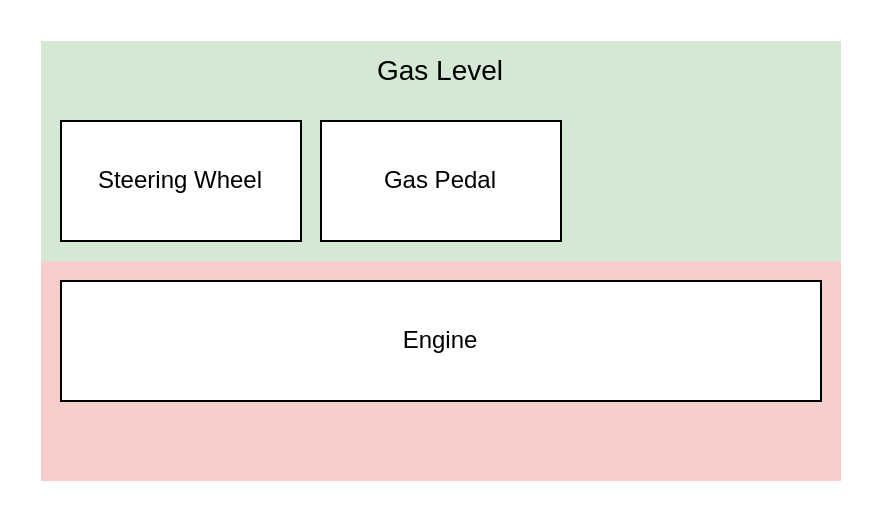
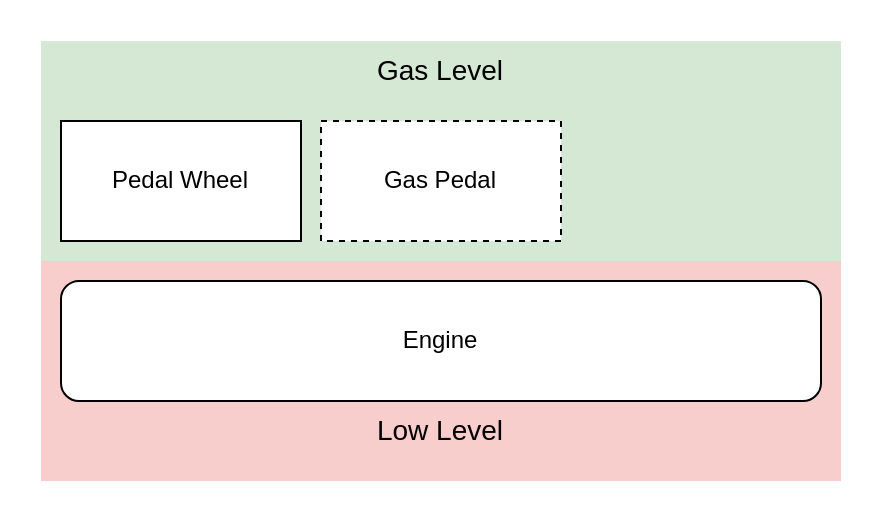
  <mxCell id="0" />
  <mxCell id="1" parent="0" />
  <mxCell id="2" value="" style="group" vertex="1" connectable="0" parent="1"><mxGeometry x="20" y="130" width="400" height="110" as="geometry" /></mxCell>
  <mxCell id="3" value="" style="rounded=0;whiteSpace=wrap;html=1;strokeColor=none;fillColor=#f8cecc;" vertex="1" parent="2"><mxGeometry width="400" height="110" as="geometry" /></mxCell>
+ <mxCell id="4" value="&lt;font style=&quot;font-size: 14px;&quot;&gt;Low Level&lt;/font&gt;" style="text;html=1;strokeColor=none;fillColor=none;align=center;verticalAlign=middle;whiteSpace=wrap;rounded=0;" vertex="1" parent="2"><mxGeometry x="160" y="70" width="80" height="30" as="geometry" /></mxCell>
  <mxCell id="5" value="" style="group" vertex="1" connectable="0" parent="1"><mxGeometry x="20" y="20" width="400" height="110" as="geometry" /></mxCell>
  <mxCell id="6" value="" style="rounded=0;whiteSpace=wrap;html=1;strokeColor=none;fillColor=#d5e8d4;" vertex="1" parent="5"><mxGeometry width="400" height="110" as="geometry" /></mxCell>
  <mxCell id="7" value="&lt;font style=&quot;font-size: 14px;&quot;&gt;Gas Level&lt;/font&gt;" style="text;html=1;strokeColor=none;fillColor=none;align=center;verticalAlign=middle;whiteSpace=wrap;rounded=0;" vertex="1" parent="5"><mxGeometry x="160" width="80" height="30" as="geometry" /></mxCell>
- <mxCell id="8" value="Engine" style="rounded=0;whiteSpace=wrap;html=1;" vertex="1" parent="1"><mxGeometry x="30" y="140" width="380" height="60" as="geometry" /></mxCell>
+ <mxCell id="8" value="Engine" style="whiteSpace=wrap;html=1;rounded=1;" vertex="1" parent="1"><mxGeometry x="30" y="140" width="380" height="60" as="geometry" /></mxCell>
  <mxCell id="9" value="" style="group" vertex="1" connectable="0" parent="1"><mxGeometry x="30" y="60" width="380" height="60" as="geometry" /></mxCell>
- <mxCell id="10" value="Steering Wheel" style="rounded=0;whiteSpace=wrap;html=1;movable=1;resizable=1;rotatable=1;deletable=1;editable=1;connectable=1;" vertex="1" parent="9"><mxGeometry width="120" height="60" as="geometry" /></mxCell>
- <mxCell id="11" value="Gas Pedal" style="rounded=0;whiteSpace=wrap;html=1;movable=1;resizable=1;rotatable=1;deletable=1;editable=1;connectable=1;" vertex="1" parent="9"><mxGeometry x="130" width="120" height="60" as="geometry" /></mxCell>
+ <mxCell id="10" value="Pedal Wheel" style="rounded=0;whiteSpace=wrap;html=1;movable=1;resizable=1;rotatable=1;deletable=1;editable=1;connectable=1;" vertex="1" parent="9"><mxGeometry width="120" height="60" as="geometry" /></mxCell>
+ <mxCell id="11" value="Gas Pedal" style="rounded=0;whiteSpace=wrap;html=1;movable=1;resizable=1;rotatable=1;deletable=1;editable=1;connectable=1;dashed=1;" vertex="1" parent="9"><mxGeometry x="130" width="120" height="60" as="geometry" /></mxCell>
